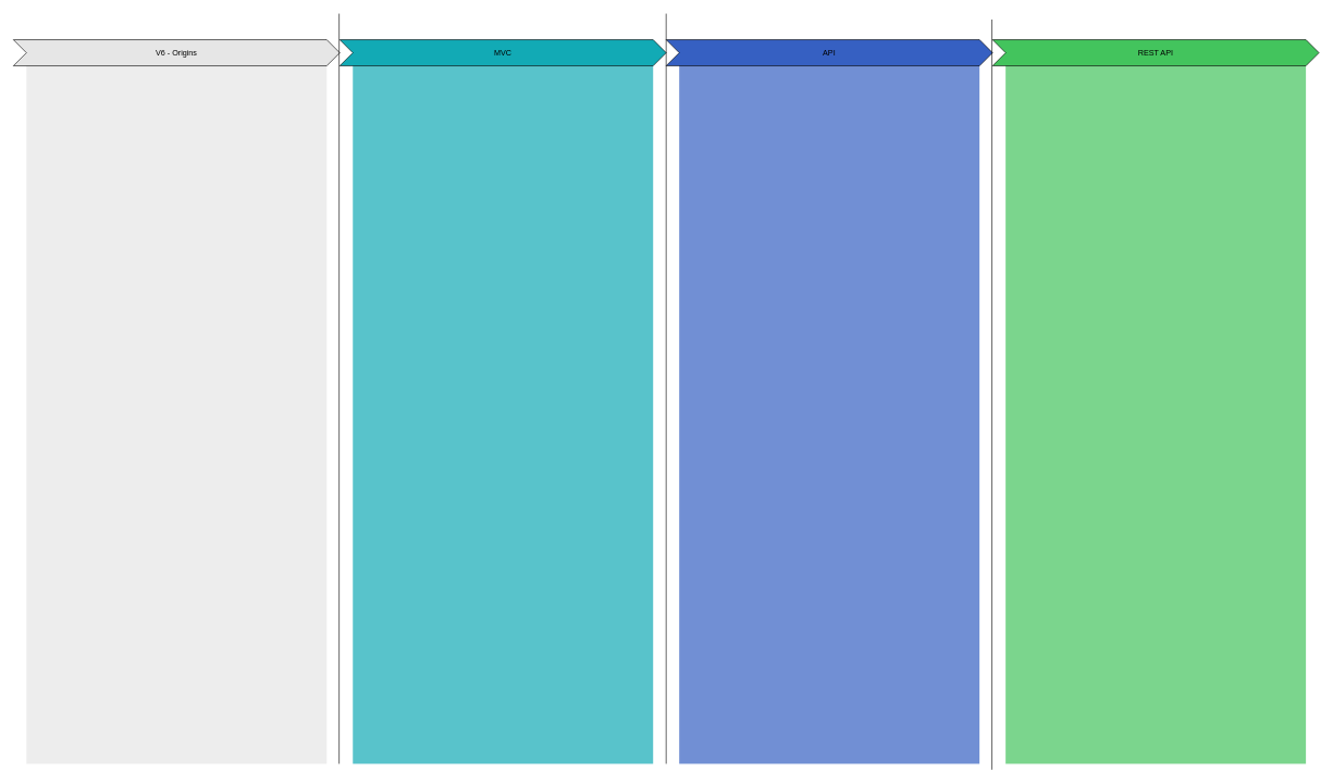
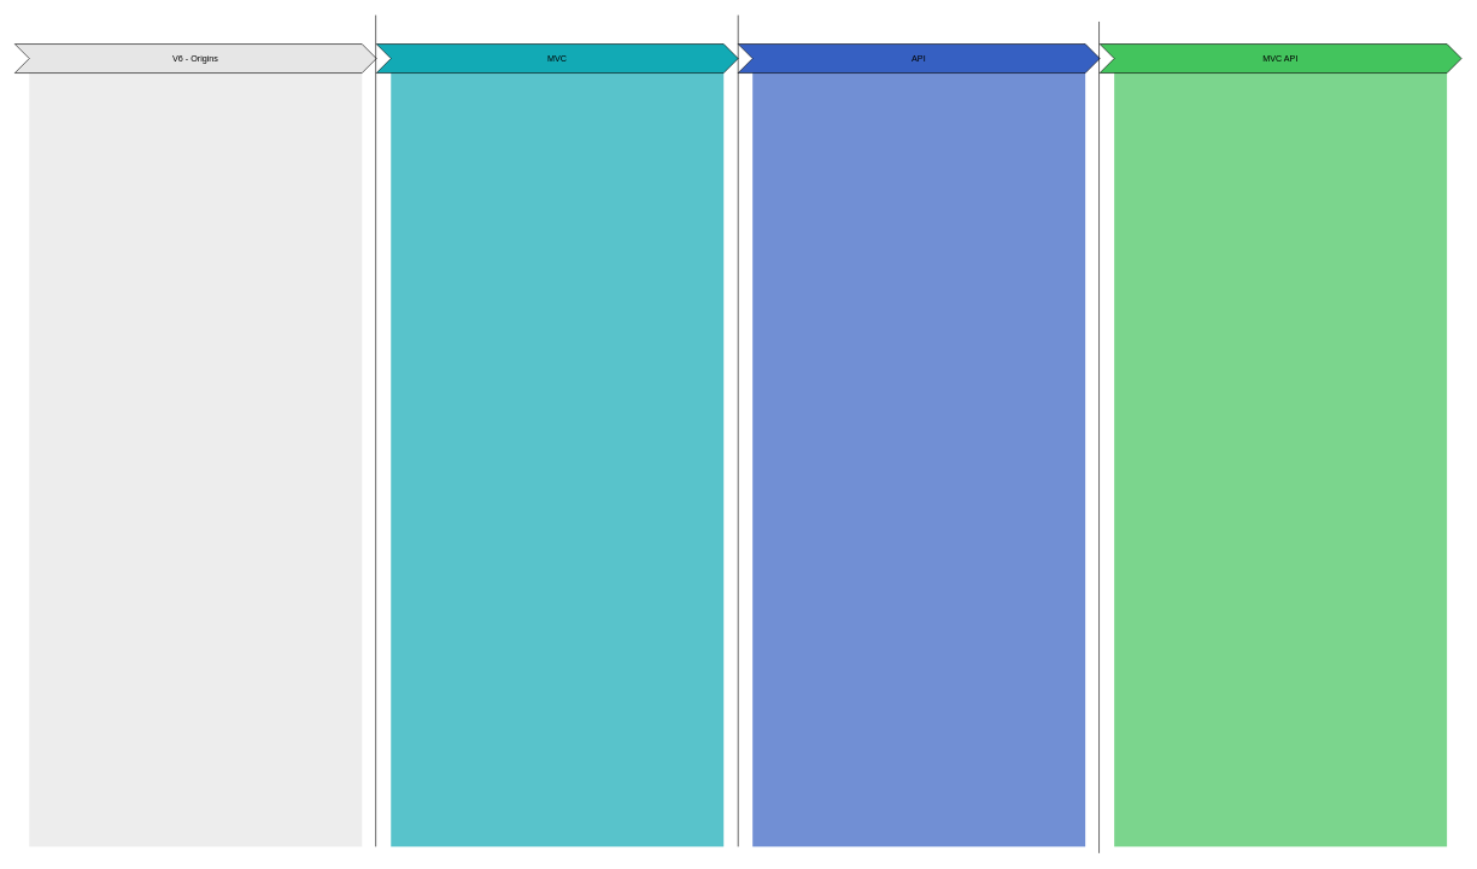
  <mxCell id="0" />
  <mxCell id="1" parent="0" />
  <mxCell id="2" value="" style="rounded=0;whiteSpace=wrap;html=1;fillColor=#3660C2;strokeColor=none;opacity=70;" vertex="1" parent="1"><mxGeometry x="1040" y="80" width="460" height="1090" as="geometry" /></mxCell>
  <mxCell id="3" value="" style="rounded=0;whiteSpace=wrap;html=1;fillColor=#12AAB5;strokeColor=none;opacity=70;" vertex="1" parent="1"><mxGeometry x="540" y="80" width="460" height="1090" as="geometry" /></mxCell>
  <mxCell id="4" value="" style="rounded=0;whiteSpace=wrap;html=1;fillColor=#E6E6E6;strokeColor=none;opacity=70;" vertex="1" parent="1"><mxGeometry x="40" y="80" width="460" height="1090" as="geometry" /></mxCell>
  <mxCell id="5" value="V6 - Origins" style="shape=step;perimeter=stepPerimeter;whiteSpace=wrap;html=1;fixedSize=1;fillColor=#E6E6E6;" vertex="1" parent="1"><mxGeometry x="20" y="60" width="500" height="40" as="geometry" /></mxCell>
  <mxCell id="6" value="MVC" style="shape=step;perimeter=stepPerimeter;whiteSpace=wrap;html=1;fixedSize=1;fillColor=#12AAB5;" vertex="1" parent="1"><mxGeometry x="520" y="60" width="500" height="40" as="geometry" /></mxCell>
  <mxCell id="7" value="API" style="shape=step;perimeter=stepPerimeter;whiteSpace=wrap;html=1;fixedSize=1;fillColor=#3660C2;" vertex="1" parent="1"><mxGeometry x="1020" y="60" width="500" height="40" as="geometry" /></mxCell>
  <mxCell id="8" value="" style="endArrow=none;html=1;rounded=0;" edge="1" parent="1"><mxGeometry width="50" height="50" relative="1" as="geometry"><mxPoint x="519" y="1170" as="sourcePoint" /><mxPoint x="519" y="20" as="targetPoint" /></mxGeometry></mxCell>
  <mxCell id="9" value="" style="endArrow=none;html=1;rounded=0;" edge="1" parent="1"><mxGeometry width="50" height="50" relative="1" as="geometry"><mxPoint x="1020" y="1170" as="sourcePoint" /><mxPoint x="1020" y="20" as="targetPoint" /></mxGeometry></mxCell>
  <mxCell id="10" value="" style="rounded=0;whiteSpace=wrap;html=1;fillColor=#43C45D;strokeColor=none;opacity=70;" vertex="1" parent="1"><mxGeometry x="1540" y="80" width="460" height="1090" as="geometry" /></mxCell>
  <mxCell id="11" value="" style="endArrow=none;html=1;rounded=0;" edge="1" parent="1"><mxGeometry width="50" height="50" relative="1" as="geometry"><mxPoint x="1519" y="1179" as="sourcePoint" /><mxPoint x="1519" y="29" as="targetPoint" /></mxGeometry></mxCell>
- <mxCell id="12" value="REST API" style="shape=step;perimeter=stepPerimeter;whiteSpace=wrap;html=1;fixedSize=1;fillColor=#43C45D;" vertex="1" parent="1"><mxGeometry x="1520" y="60" width="500" height="40" as="geometry" /></mxCell>
+ <mxCell id="12" value="MVC API" style="shape=step;perimeter=stepPerimeter;whiteSpace=wrap;html=1;fixedSize=1;fillColor=#43C45D;" vertex="1" parent="1"><mxGeometry x="1520" y="60" width="500" height="40" as="geometry" /></mxCell>
